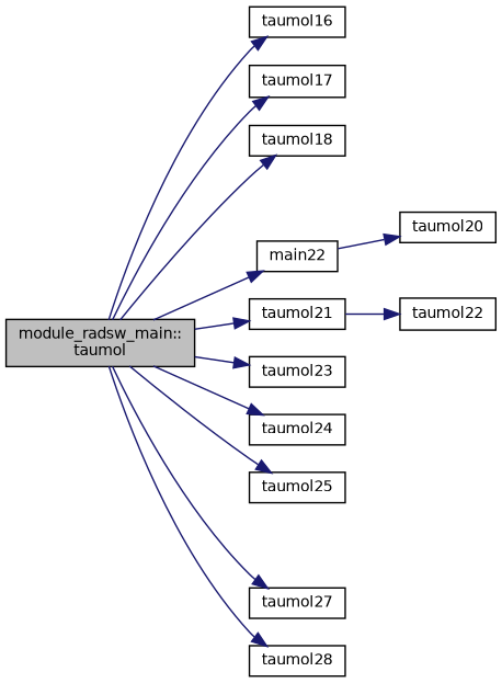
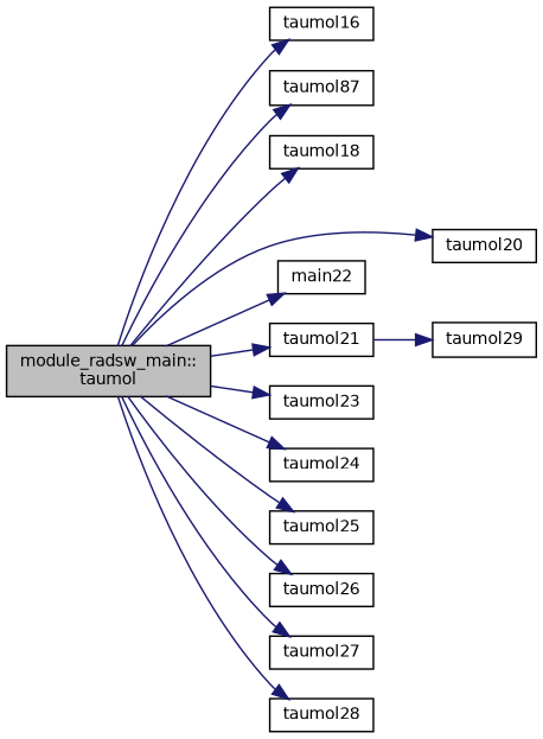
  digraph {
    rankdir=LR
    node [color=black fillcolor=white fontname=Helvetica fontsize=10 shape=record style=filled]
    edge [color=midnightblue fontname=Helvetica fontsize=10 labelfontname=Helvetica labelfontsize=10 style=solid]
    n1 [fillcolor=grey75 fontcolor=black height=0.2 label="module_radsw_main::\ltaumol" width=0.4]
    n2 [height=0.2 label=taumol16 width=0.4]
-   n3 [height=0.2 label=taumol17 width=0.4]
+   n3 [height=0.2 label=taumol87 width=0.4]
    n4 [height=0.2 label=taumol18 width=0.4]
    n5 [height=0.2 label=taumol20 width=0.4]
    n6 [height=0.2 label=taumol21 width=0.4]
    n7 [height=0.2 label=main22 width=0.4]
    n8 [height=0.2 label=taumol23 width=0.4]
    n9 [height=0.2 label=taumol24 width=0.4]
    n10 [height=0.2 label=taumol25 width=0.4]
+   n11 [height=0.2 label=taumol26 width=0.4]
    n12 [height=0.2 label=taumol27 width=0.4]
    n13 [height=0.2 label=taumol28 width=0.4]
-   n14 [height=0.2 label=taumol22 width=0.4]
+   n14 [height=0.2 label=taumol29 width=0.4]
    n1 -> n2
    n1 -> n3
    n1 -> n4
-   n7 -> n5
+   n1 -> n5
    n1 -> n6
    n1 -> n7
    n1 -> n8
    n1 -> n9
    n1 -> n10
+   n1 -> n11
    n1 -> n12
    n1 -> n13
    n6 -> n14
  }
